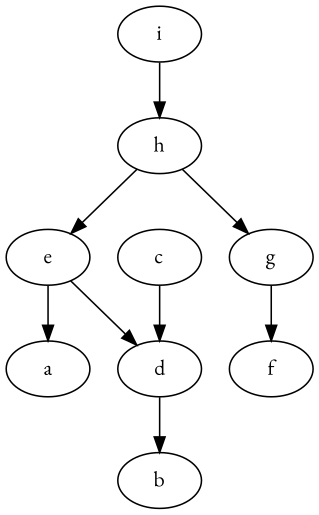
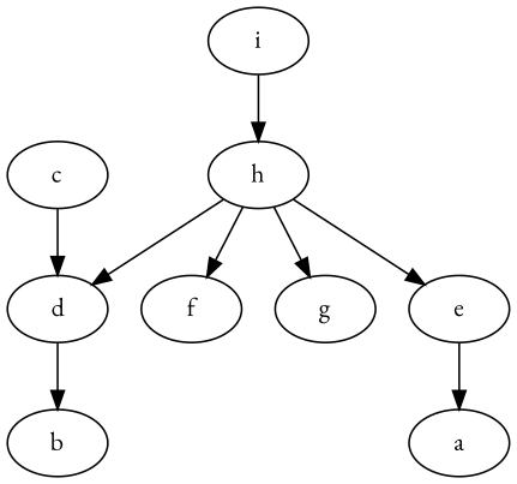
  digraph {
    fontname="EB Garamond"
    node [fontname="EB Garamond"]
    edge [fontname="EB Garamond"]
    i
    h
    e
    a
    d
    f
    g
    b
    c
    i -> h
    h -> e
-   g -> f
+   h -> f
    h -> g
    e -> a
-   e -> d
+   h -> d
    d -> b
    c -> d
  }
